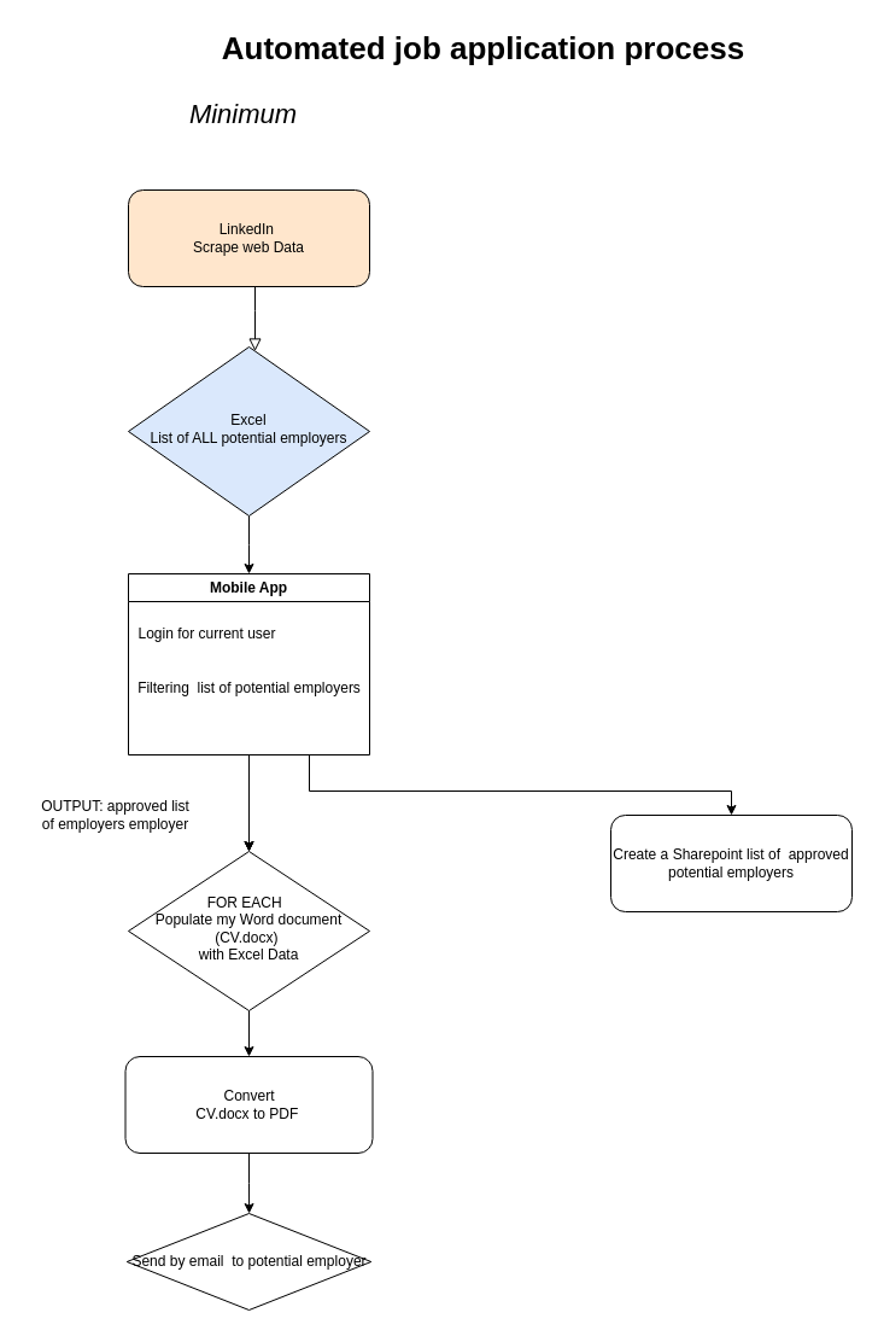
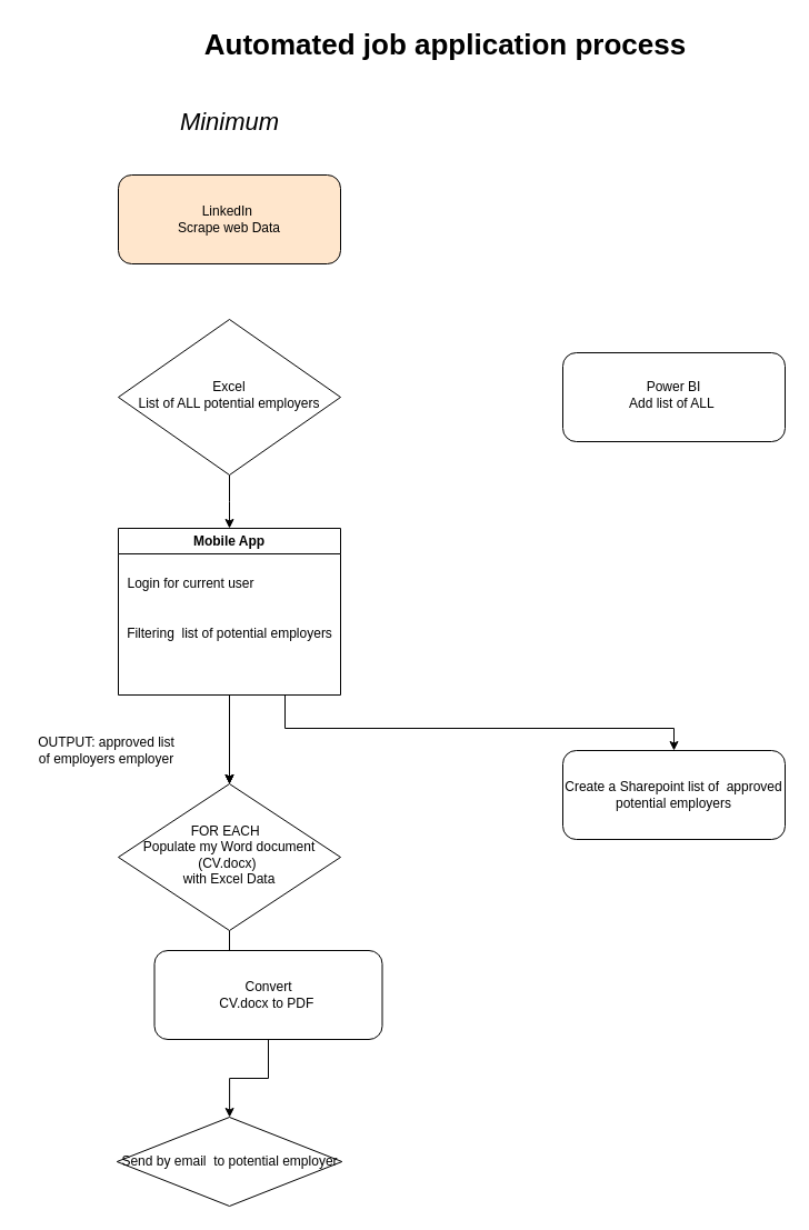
  <mxCell id="0" />
  <mxCell id="1" parent="0" />
- <mxCell id="2" value="" style="rounded=0;html=1;jettySize=auto;orthogonalLoop=1;fontSize=11;endArrow=block;endFill=0;endSize=8;strokeWidth=1;shadow=0;labelBackgroundColor=none;edgeStyle=orthogonalEdgeStyle;" parent="1" source="3" target="5" edge="1"><mxGeometry relative="1" as="geometry"><Array as="points"><mxPoint x="211" y="257" /><mxPoint x="211" y="257" /></Array></mxGeometry></mxCell>
  <mxCell id="3" value="LinkedIn&amp;nbsp;&lt;br&gt;Scrape web Data" style="rounded=1;whiteSpace=wrap;html=1;fontSize=12;glass=0;strokeWidth=1;shadow=0;fillColor=#ffe6cc;" parent="1" vertex="1"><mxGeometry x="106" y="157" width="200" height="80" as="geometry" /></mxCell>
  <mxCell id="4" value="" style="edgeStyle=orthogonalEdgeStyle;rounded=0;orthogonalLoop=1;jettySize=auto;html=1;" edge="1" parent="1" source="5"><mxGeometry relative="1" as="geometry"><mxPoint x="206" y="475" as="targetPoint" /></mxGeometry></mxCell>
- <mxCell id="5" value="Excel&lt;br&gt;List of ALL potential employers" style="rhombus;whiteSpace=wrap;html=1;shadow=0;fontFamily=Helvetica;fontSize=12;align=center;strokeWidth=1;spacing=6;spacingTop=-4;fillColor=#dae8fc;" parent="1" vertex="1"><mxGeometry x="106" y="287" width="200" height="140" as="geometry" /></mxCell>
+ <mxCell id="5" value="Excel&lt;br&gt;List of ALL potential employers" style="rhombus;whiteSpace=wrap;html=1;shadow=0;fontFamily=Helvetica;fontSize=12;align=center;strokeWidth=1;spacing=6;spacingTop=-4;" parent="1" vertex="1"><mxGeometry x="106" y="287" width="200" height="140" as="geometry" /></mxCell>
  <mxCell id="6" value="" style="edgeStyle=orthogonalEdgeStyle;rounded=0;orthogonalLoop=1;jettySize=auto;html=1;" edge="1" parent="1" source="7" target="9"><mxGeometry relative="1" as="geometry" /></mxCell>
  <mxCell id="7" value="FOR EACH&amp;nbsp;&amp;nbsp;&lt;br&gt;Populate my Word document (CV.docx)&amp;nbsp;&lt;br&gt;with Excel Data" style="rhombus;whiteSpace=wrap;html=1;shadow=0;fontFamily=Helvetica;fontSize=12;align=center;strokeWidth=1;spacing=6;spacingTop=-4;" parent="1" vertex="1"><mxGeometry x="106" y="705" width="200" height="132" as="geometry" /></mxCell>
  <mxCell id="8" value="" style="edgeStyle=orthogonalEdgeStyle;rounded=0;orthogonalLoop=1;jettySize=auto;html=1;" edge="1" parent="1" source="9" target="10"><mxGeometry relative="1" as="geometry" /></mxCell>
- <mxCell id="9" value="Convert &lt;br&gt;CV.docx to PDF&amp;nbsp;" style="rounded=1;whiteSpace=wrap;html=1;fontSize=12;glass=0;strokeWidth=1;shadow=0;" parent="1" vertex="1"><mxGeometry x="103.5" y="875" width="205" height="80" as="geometry" /></mxCell>
+ <mxCell id="9" value="Convert &lt;br&gt;CV.docx to PDF&amp;nbsp;" style="rounded=1;whiteSpace=wrap;html=1;fontSize=12;glass=0;strokeWidth=1;shadow=0;" parent="1" vertex="1"><mxGeometry x="138.5" y="855" width="205" height="80" as="geometry" /></mxCell>
  <mxCell id="10" value="Send by email&amp;nbsp; to potential employer" style="rhombus;whiteSpace=wrap;html=1;" vertex="1" parent="1"><mxGeometry x="104.75" y="1005" width="202.5" height="80" as="geometry" /></mxCell>
- <mxCell id="11" value="&lt;font size=&quot;1&quot; style=&quot;&quot;&gt;&lt;i style=&quot;font-size: 22px;&quot;&gt;Minimum&lt;/i&gt;&lt;/font&gt;" style="text;html=1;align=center;verticalAlign=middle;resizable=0;points=[];autosize=1;strokeColor=none;fillColor=none;" vertex="1" parent="1"><mxGeometry x="146" y="75" width="110" height="40" as="geometry" /></mxCell>
+ <mxCell id="11" value="&lt;font size=&quot;1&quot; style=&quot;&quot;&gt;&lt;i style=&quot;font-size: 22px;&quot;&gt;Minimum&lt;/i&gt;&lt;/font&gt;" style="text;html=1;align=center;verticalAlign=middle;resizable=0;points=[];autosize=1;strokeColor=none;fillColor=none;" vertex="1" parent="1"><mxGeometry x="151" y="90" width="110" height="40" as="geometry" /></mxCell>
  <mxCell id="12" value="" style="edgeStyle=orthogonalEdgeStyle;rounded=0;orthogonalLoop=1;jettySize=auto;html=1;" edge="1" parent="1" source="16"><mxGeometry relative="1" as="geometry"><mxPoint x="206" y="705" as="targetPoint" /></mxGeometry></mxCell>
  <mxCell id="13" value="" style="edgeStyle=orthogonalEdgeStyle;rounded=0;orthogonalLoop=1;jettySize=auto;html=1;" edge="1" parent="1" source="16" target="7"><mxGeometry relative="1" as="geometry" /></mxCell>
  <mxCell id="14" value="" style="edgeStyle=orthogonalEdgeStyle;rounded=0;orthogonalLoop=1;jettySize=auto;html=1;" edge="1" parent="1" source="16" target="7"><mxGeometry relative="1" as="geometry" /></mxCell>
  <mxCell id="15" value="" style="edgeStyle=orthogonalEdgeStyle;rounded=0;orthogonalLoop=1;jettySize=auto;html=1;" edge="1" parent="1" target="22"><mxGeometry relative="1" as="geometry"><mxPoint x="256" y="625" as="sourcePoint" /><mxPoint x="256" y="705" as="targetPoint" /><Array as="points"><mxPoint x="256" y="655" /><mxPoint x="606" y="655" /></Array></mxGeometry></mxCell>
  <mxCell id="16" value="Mobile App" style="swimlane;whiteSpace=wrap;html=1;" vertex="1" parent="1"><mxGeometry x="106" y="475" width="200" height="150" as="geometry" /></mxCell>
  <mxCell id="17" value="Login for current user" style="text;html=1;align=center;verticalAlign=middle;resizable=0;points=[];autosize=1;strokeColor=none;fillColor=none;" vertex="1" parent="16"><mxGeometry x="-5" y="35" width="140" height="30" as="geometry" /></mxCell>
  <mxCell id="18" value="Filtering&amp;nbsp; list of potential employers" style="text;html=1;align=center;verticalAlign=middle;resizable=0;points=[];autosize=1;strokeColor=none;fillColor=none;" vertex="1" parent="16"><mxGeometry x="-5" y="80" width="210" height="30" as="geometry" /></mxCell>
  <mxCell id="19" value="OUTPUT: approved list &lt;br&gt;of employers employer" style="text;html=1;align=center;verticalAlign=middle;resizable=0;points=[];autosize=1;strokeColor=none;fillColor=none;" vertex="1" parent="1"><mxGeometry x="20" y="655" width="150" height="40" as="geometry" /></mxCell>
  <mxCell id="20" value="&lt;font style=&quot;font-size: 26px;&quot;&gt;&lt;b&gt;Automated job application process&lt;/b&gt;&lt;/font&gt;" style="text;html=1;align=center;verticalAlign=middle;resizable=0;points=[];autosize=1;strokeColor=none;fillColor=none;" vertex="1" parent="1"><mxGeometry x="170" y="20" width="460" height="40" as="geometry" /></mxCell>
+ <mxCell id="21" value="Power BI&lt;br&gt;Add list of ALL&amp;nbsp;" style="rounded=1;whiteSpace=wrap;html=1;shadow=0;strokeWidth=1;spacing=6;spacingTop=-4;" vertex="1" parent="1"><mxGeometry x="506" y="317" width="200" height="80" as="geometry" /></mxCell>
  <mxCell id="22" value="Create a Sharepoint list of&amp;nbsp; approved potential employers" style="rounded=1;whiteSpace=wrap;html=1;" vertex="1" parent="1"><mxGeometry x="506" y="675" width="200" height="80" as="geometry" /></mxCell>
